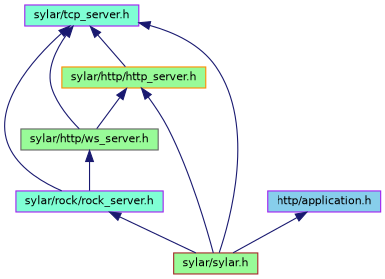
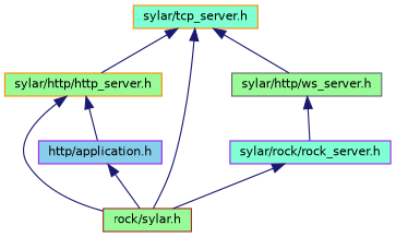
  digraph {
    node [color=darkorange fillcolor=palegreen fontname=Helvetica fontsize=10 shape=record style=filled]
    edge [color=midnightblue dir=back fontname=Helvetica fontsize=10 labelfontname=Helvetica labelfontsize=10 style=solid]
-   n1 [color=purple fillcolor=aquamarine fontcolor=black height=0.2 label="sylar/tcp_server.h" width=0.4]
+   n1 [fillcolor=aquamarine fontcolor=black height=0.2 label="sylar/tcp_server.h" width=0.4]
    n2 [height=0.2 label="sylar/http/http_server.h" width=0.4]
-   n3 [color=brown height=0.2 label="sylar/sylar.h" width=0.4]
+   n3 [color=brown height=0.2 label="rock/sylar.h" width=0.4]
    n4 [color=gray40 height=0.2 label="sylar/http/ws_server.h" width=0.4]
    n5 [color=purple fillcolor=aquamarine height=0.2 label="sylar/rock/rock_server.h" width=0.4]
    n6 [color=purple fillcolor=skyblue height=0.2 label="http/application.h" width=0.4]
    n1 -> n2
    n1 -> n3
    n1 -> n4
-   n1 -> n5
    n2 -> n3
-   n2 -> n4
+   n2 -> n6
    n4 -> n5
    n5 -> n3
    n6 -> n3
  }
